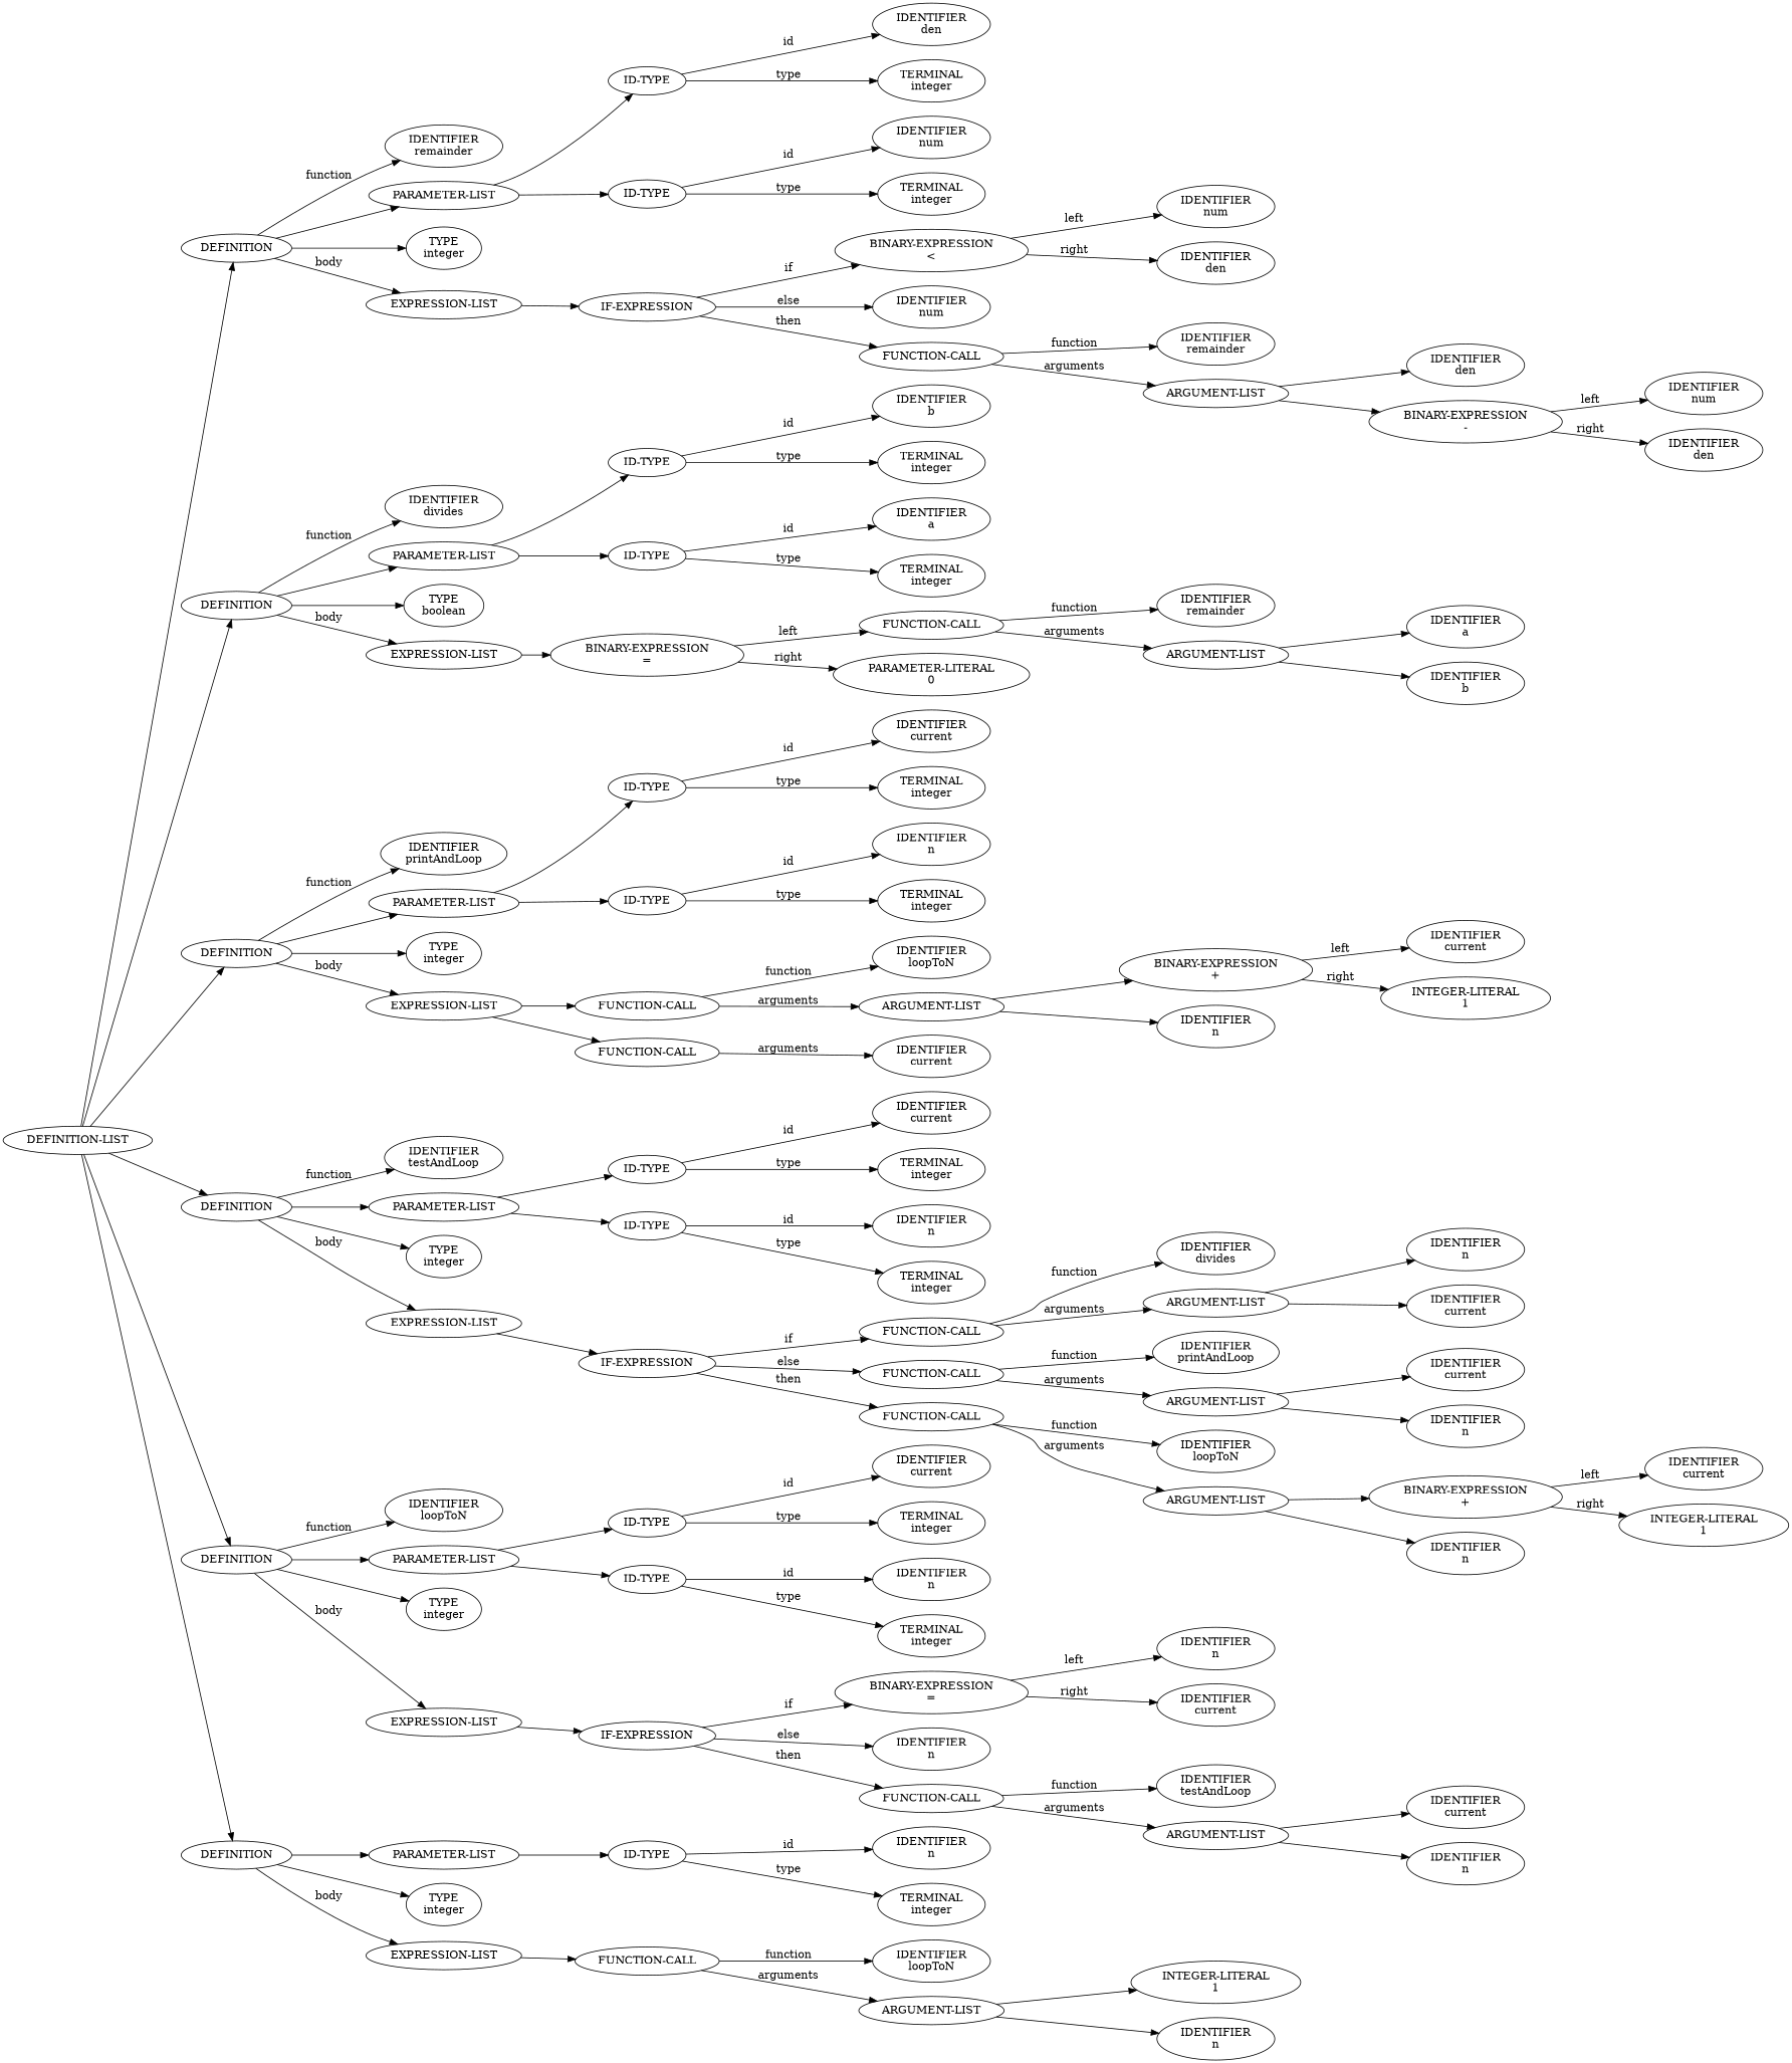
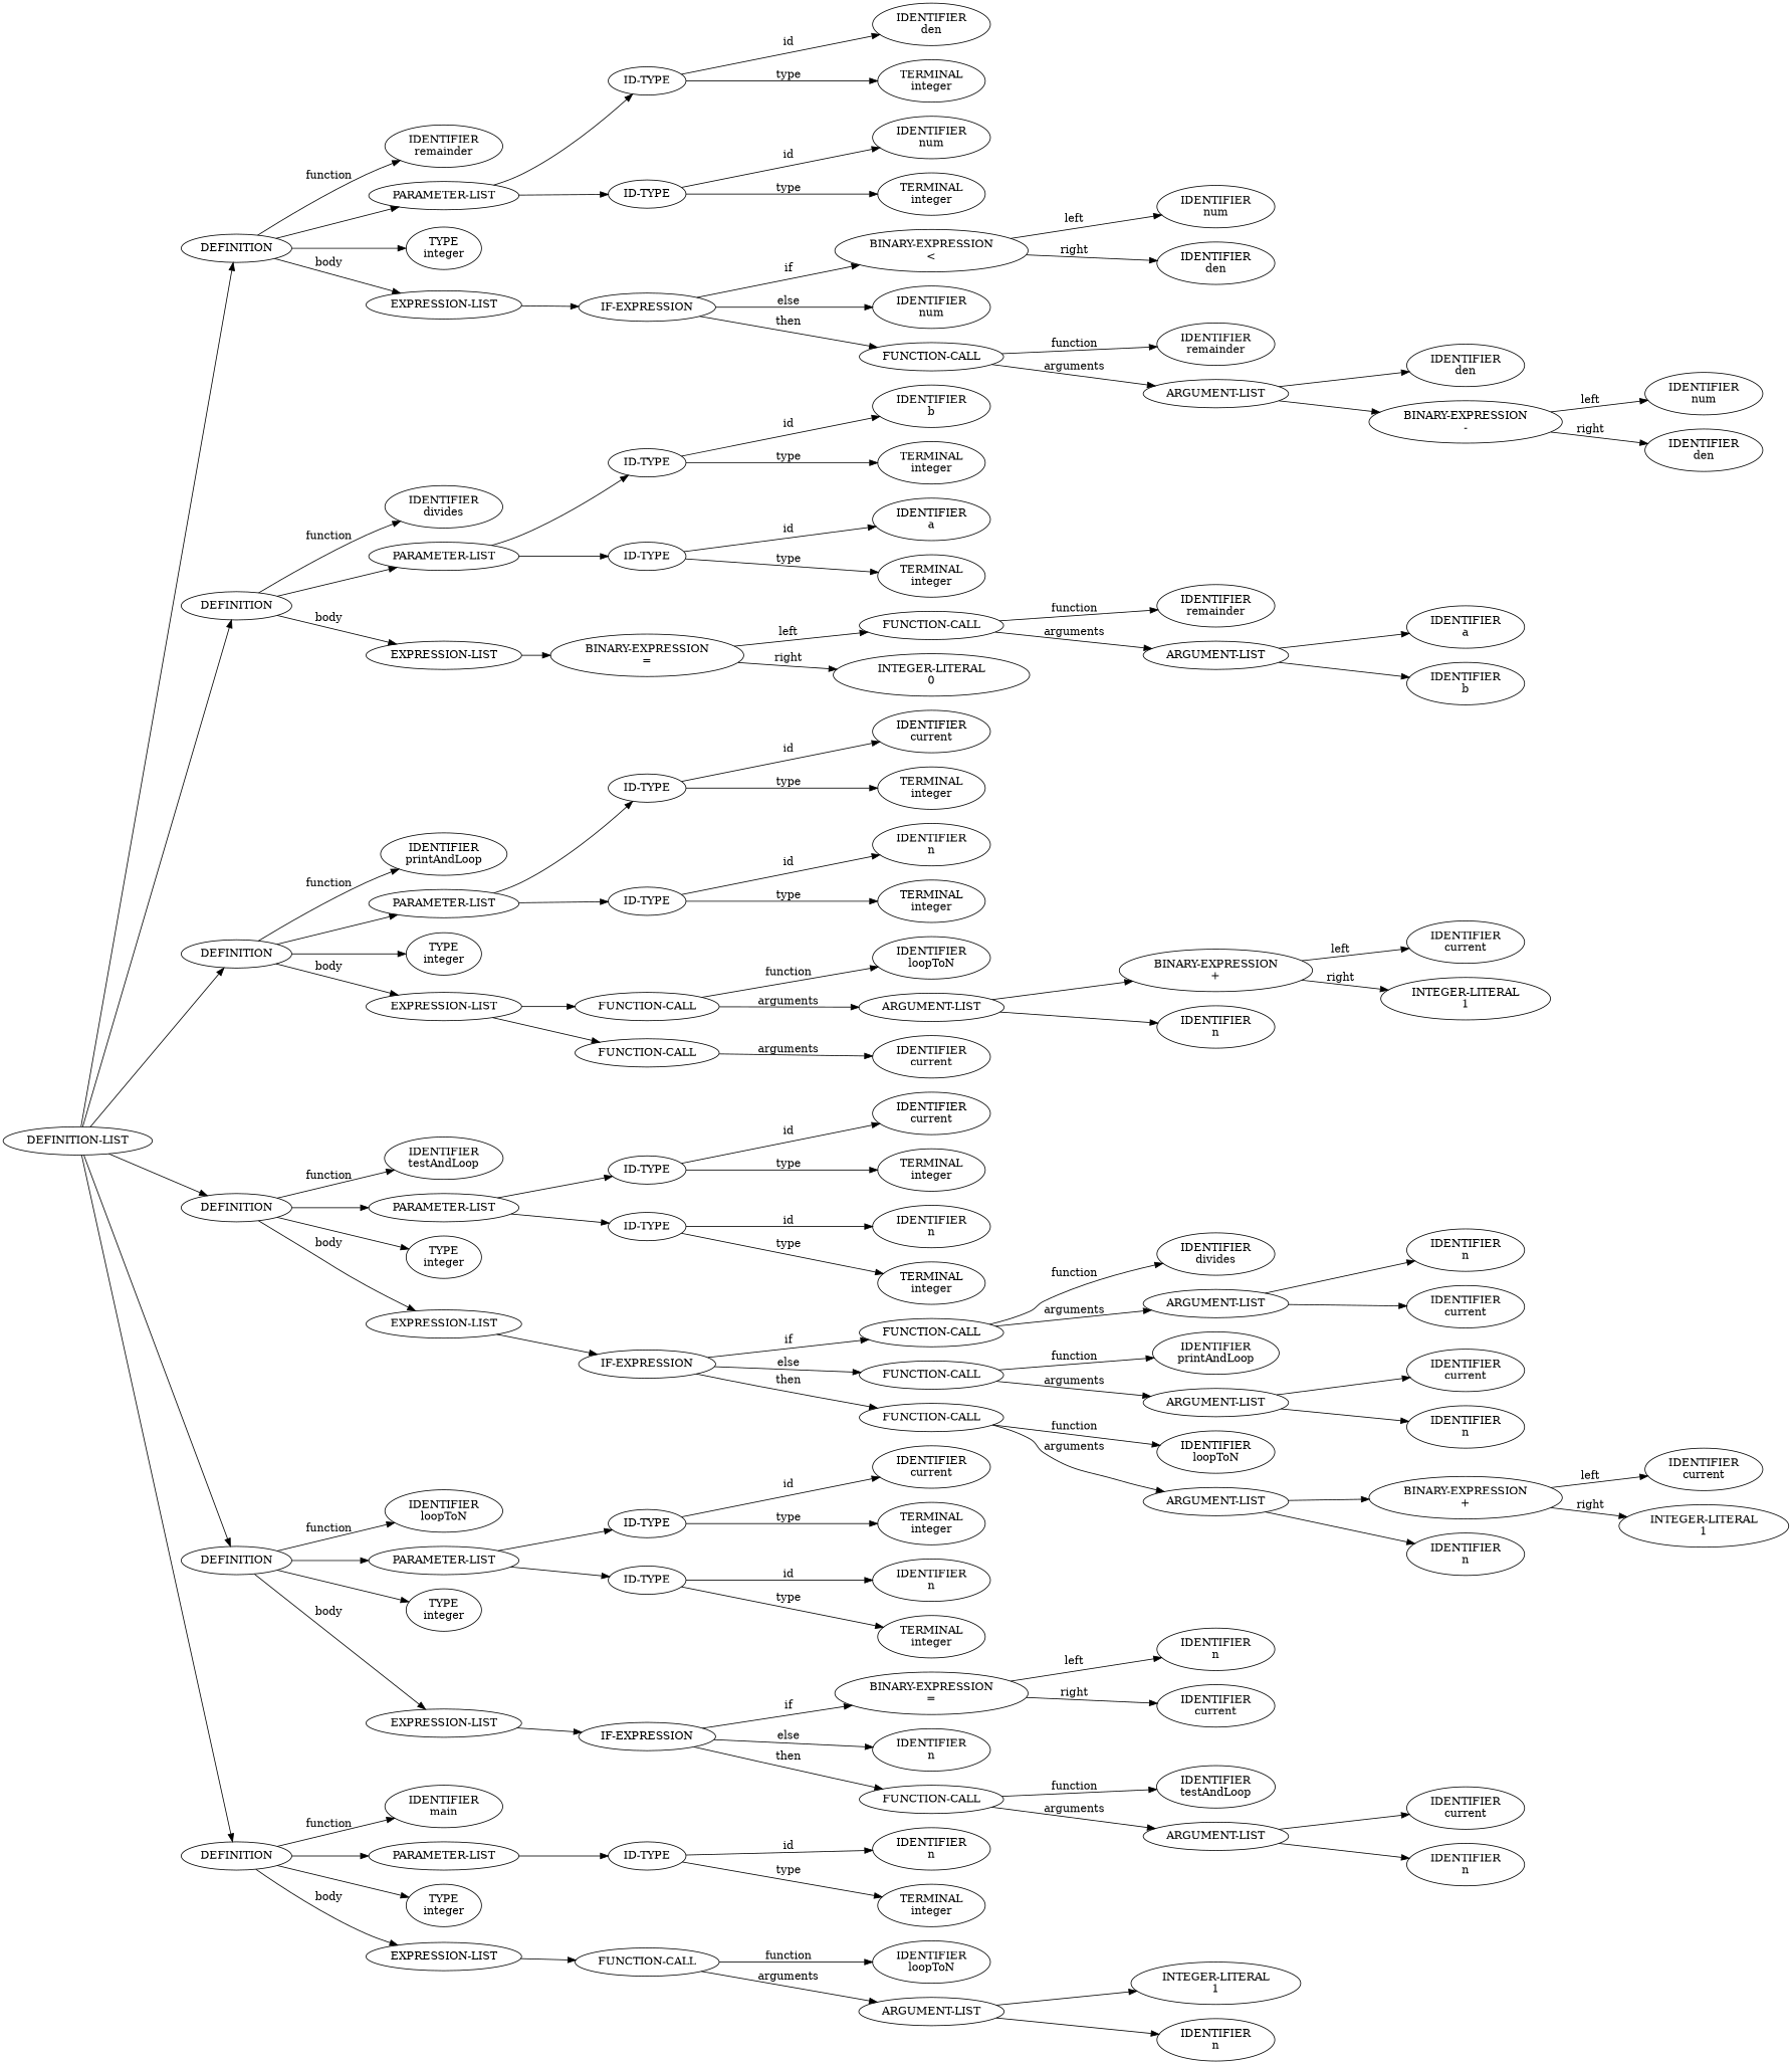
  digraph {
    rankdir=LR
    n1 [label="DEFINITION-LIST"]
    n2 [label=DEFINITION]
    n3 [label=DEFINITION]
    n4 [label=DEFINITION]
    n5 [label=DEFINITION]
    n6 [label=DEFINITION]
    n7 [label=DEFINITION]
    n8 [label="IDENTIFIER\nremainder"]
    n9 [label="PARAMETER-LIST"]
    n10 [label="TYPE\ninteger"]
    n11 [label="EXPRESSION-LIST"]
    n12 [label="IDENTIFIER\ndivides"]
    n13 [label="PARAMETER-LIST"]
-   n14 [label="TYPE\nboolean"]
    n15 [label="EXPRESSION-LIST"]
    n16 [label="IDENTIFIER\nprintAndLoop"]
    n17 [label="PARAMETER-LIST"]
    n18 [label="TYPE\ninteger"]
    n19 [label="EXPRESSION-LIST"]
    n20 [label="IDENTIFIER\ntestAndLoop"]
    n21 [label="PARAMETER-LIST"]
    n22 [label="TYPE\ninteger"]
    n23 [label="EXPRESSION-LIST"]
    n24 [label="IDENTIFIER\nloopToN"]
    n25 [label="PARAMETER-LIST"]
    n26 [label="TYPE\ninteger"]
    n27 [label="EXPRESSION-LIST"]
+   n28 [label="IDENTIFIER\nmain"]
    n29 [label="PARAMETER-LIST"]
    n30 [label="TYPE\ninteger"]
    n31 [label="EXPRESSION-LIST"]
    n32 [label="ID-TYPE"]
    n33 [label="ID-TYPE"]
    n34 [label="IF-EXPRESSION"]
    n35 [label="IDENTIFIER\nden"]
    n36 [label="TERMINAL\ninteger"]
    n37 [label="IDENTIFIER\nnum"]
    n38 [label="TERMINAL\ninteger"]
    n39 [label="BINARY-EXPRESSION\n<"]
    n40 [label="IDENTIFIER\nnum"]
    n41 [label="FUNCTION-CALL"]
    n42 [label="IDENTIFIER\nnum"]
    n43 [label="IDENTIFIER\nden"]
    n44 [label="IDENTIFIER\nremainder"]
    n45 [label="ARGUMENT-LIST"]
    n46 [label="IDENTIFIER\nden"]
    n47 [label="BINARY-EXPRESSION\n-"]
    n48 [label="IDENTIFIER\nnum"]
    n49 [label="IDENTIFIER\nden"]
    n50 [label="ID-TYPE"]
    n51 [label="ID-TYPE"]
    n52 [label="BINARY-EXPRESSION\n="]
    n53 [label="IDENTIFIER\nb"]
    n54 [label="TERMINAL\ninteger"]
    n55 [label="IDENTIFIER\na"]
    n56 [label="TERMINAL\ninteger"]
    n57 [label="FUNCTION-CALL"]
-   n58 [label="PARAMETER-LITERAL\n0"]
+   n58 [label="INTEGER-LITERAL\n0"]
    n59 [label="IDENTIFIER\nremainder"]
    n60 [label="ARGUMENT-LIST"]
    n61 [label="IDENTIFIER\na"]
    n62 [label="IDENTIFIER\nb"]
    n63 [label="ID-TYPE"]
    n64 [label="ID-TYPE"]
    n65 [label="FUNCTION-CALL"]
    n66 [label="FUNCTION-CALL"]
    n67 [label="IDENTIFIER\ncurrent"]
    n68 [label="TERMINAL\ninteger"]
    n69 [label="IDENTIFIER\nn"]
    n70 [label="TERMINAL\ninteger"]
    n71 [label="IDENTIFIER\nloopToN"]
    n72 [label="ARGUMENT-LIST"]
    n73 [label="IDENTIFIER\ncurrent"]
    n74 [label="BINARY-EXPRESSION\n+"]
    n75 [label="IDENTIFIER\nn"]
    n76 [label="IDENTIFIER\ncurrent"]
    n77 [label="INTEGER-LITERAL\n1"]
    n78 [label="ID-TYPE"]
    n79 [label="ID-TYPE"]
    n80 [label="IF-EXPRESSION"]
    n81 [label="IDENTIFIER\ncurrent"]
    n82 [label="TERMINAL\ninteger"]
    n83 [label="IDENTIFIER\nn"]
    n84 [label="TERMINAL\ninteger"]
    n85 [label="FUNCTION-CALL"]
    n86 [label="FUNCTION-CALL"]
    n87 [label="FUNCTION-CALL"]
    n88 [label="IDENTIFIER\ndivides"]
    n89 [label="ARGUMENT-LIST"]
    n90 [label="IDENTIFIER\nprintAndLoop"]
    n91 [label="ARGUMENT-LIST"]
    n92 [label="IDENTIFIER\nloopToN"]
    n93 [label="ARGUMENT-LIST"]
    n94 [label="IDENTIFIER\nn"]
    n95 [label="IDENTIFIER\ncurrent"]
    n96 [label="IDENTIFIER\ncurrent"]
    n97 [label="IDENTIFIER\nn"]
    n98 [label="BINARY-EXPRESSION\n+"]
    n99 [label="IDENTIFIER\nn"]
    n100 [label="IDENTIFIER\ncurrent"]
    n101 [label="INTEGER-LITERAL\n1"]
    n102 [label="ID-TYPE"]
    n103 [label="ID-TYPE"]
    n104 [label="IF-EXPRESSION"]
    n105 [label="IDENTIFIER\ncurrent"]
    n106 [label="TERMINAL\ninteger"]
    n107 [label="IDENTIFIER\nn"]
    n108 [label="TERMINAL\ninteger"]
    n109 [label="BINARY-EXPRESSION\n="]
    n110 [label="IDENTIFIER\nn"]
    n111 [label="FUNCTION-CALL"]
    n112 [label="IDENTIFIER\nn"]
    n113 [label="IDENTIFIER\ncurrent"]
    n114 [label="IDENTIFIER\ntestAndLoop"]
    n115 [label="ARGUMENT-LIST"]
    n116 [label="IDENTIFIER\ncurrent"]
    n117 [label="IDENTIFIER\nn"]
    n118 [label="ID-TYPE"]
    n119 [label="FUNCTION-CALL"]
    n120 [label="IDENTIFIER\nn"]
    n121 [label="TERMINAL\ninteger"]
    n122 [label="IDENTIFIER\nloopToN"]
    n123 [label="ARGUMENT-LIST"]
    n124 [label="INTEGER-LITERAL\n1"]
    n125 [label="IDENTIFIER\nn"]
    n1 -> n2
    n1 -> n3
    n1 -> n4
    n1 -> n5
    n1 -> n6
    n1 -> n7
    n2 -> n8 [label=function]
    n2 -> n9
    n2 -> n10
    n2 -> n11 [label=body]
    n3 -> n12 [label=function]
    n3 -> n13
-   n3 -> n14
    n3 -> n15 [label=body]
    n4 -> n16 [label=function]
    n4 -> n17
    n4 -> n18
    n4 -> n19 [label=body]
    n5 -> n20 [label=function]
    n5 -> n21
    n5 -> n22
    n5 -> n23 [label=body]
    n6 -> n24 [label=function]
    n6 -> n25
    n6 -> n26
    n6 -> n27 [label=body]
+   n7 -> n28 [label=function]
    n7 -> n29
    n7 -> n30
    n7 -> n31 [label=body]
    n9 -> n32
    n9 -> n33
    n11 -> n34
    n13 -> n50
    n13 -> n51
    n15 -> n52
    n17 -> n63
    n17 -> n64
    n19 -> n65
    n19 -> n66
    n21 -> n78
    n21 -> n79
    n23 -> n80
    n25 -> n102
    n25 -> n103
    n27 -> n104
    n29 -> n118
    n31 -> n119
    n32 -> n35 [label=id]
    n32 -> n36 [label=type]
    n33 -> n37 [label=id]
    n33 -> n38 [label=type]
    n34 -> n39 [label=if]
    n34 -> n40 [label=else]
    n34 -> n41 [label=then]
    n39 -> n42 [label=left]
    n39 -> n43 [label=right]
    n41 -> n44 [label=function]
    n41 -> n45 [label=arguments]
    n45 -> n46
    n45 -> n47
    n47 -> n48 [label=left]
    n47 -> n49 [label=right]
    n50 -> n53 [label=id]
    n50 -> n54 [label=type]
    n51 -> n55 [label=id]
    n51 -> n56 [label=type]
    n52 -> n57 [label=left]
    n52 -> n58 [label=right]
    n57 -> n59 [label=function]
    n57 -> n60 [label=arguments]
    n60 -> n61
    n60 -> n62
    n63 -> n67 [label=id]
    n63 -> n68 [label=type]
    n64 -> n69 [label=id]
    n64 -> n70 [label=type]
    n65 -> n71 [label=function]
    n65 -> n72 [label=arguments]
    n66 -> n73 [label=arguments]
    n72 -> n74
    n72 -> n75
    n74 -> n76 [label=left]
    n74 -> n77 [label=right]
    n78 -> n81 [label=id]
    n78 -> n82 [label=type]
    n79 -> n83 [label=id]
    n79 -> n84 [label=type]
    n80 -> n85 [label=if]
    n80 -> n86 [label=else]
    n80 -> n87 [label=then]
    n85 -> n88 [label=function]
    n85 -> n89 [label=arguments]
    n86 -> n90 [label=function]
    n86 -> n91 [label=arguments]
    n87 -> n92 [label=function]
    n87 -> n93 [label=arguments]
    n89 -> n94
    n89 -> n95
    n91 -> n96
    n91 -> n97
    n93 -> n98
    n93 -> n99
    n98 -> n100 [label=left]
    n98 -> n101 [label=right]
    n102 -> n105 [label=id]
    n102 -> n106 [label=type]
    n103 -> n107 [label=id]
    n103 -> n108 [label=type]
    n104 -> n109 [label=if]
    n104 -> n110 [label=else]
    n104 -> n111 [label=then]
    n109 -> n112 [label=left]
    n109 -> n113 [label=right]
    n111 -> n114 [label=function]
    n111 -> n115 [label=arguments]
    n115 -> n116
    n115 -> n117
    n118 -> n120 [label=id]
    n118 -> n121 [label=type]
    n119 -> n122 [label=function]
    n119 -> n123 [label=arguments]
    n123 -> n124
    n123 -> n125
  }
